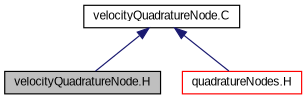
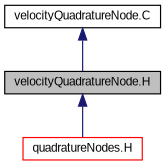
  digraph {
    fontname="Liberation Sans"
    node [color=black fontname="Liberation Sans" fontsize=10 shape=record]
    edge [color=midnightblue dir=back fontname="Liberation Sans" fontsize=10 labelfontname=Helvetica labelfontsize=10 style=solid]
    n1 [fillcolor=grey75 fontcolor=black height=0.2 label="velocityQuadratureNode.H" style=filled width=0.4]
    n2 [color=red height=0.2 label="quadratureNodes.H" width=0.4]
    n3 [height=0.2 label="velocityQuadratureNode.C" width=0.4]
-   n3 -> n2
+   n1 -> n2
    n3 -> n1
  }
